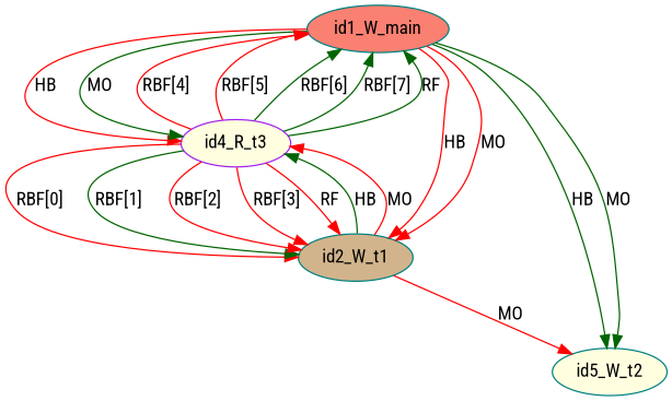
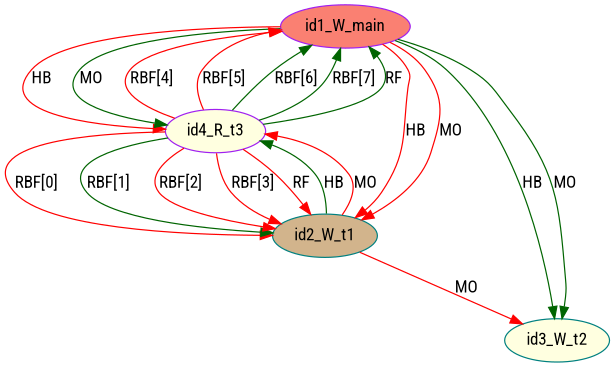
  digraph {
    fontname="Roboto Condensed"
    rankdir=TB
    node [color=purple fillcolor=lightyellow fontname="Roboto Condensed" style=filled]
    edge [color=red fontname="Roboto Condensed"]
-   id1_W_main [color=teal fillcolor=salmon]
+   id1_W_main [fillcolor=salmon]
    id4_R_t3
    id2_W_t1 [color=teal fillcolor=tan]
-   id3_W_t2 [color=teal label=id5_W_t2]
+   id3_W_t2 [color=teal]
    id1_W_main -> id4_R_t3 [label=HB]
    id1_W_main -> id4_R_t3 [color=darkgreen label=MO]
    id1_W_main -> id2_W_t1 [label=HB]
    id1_W_main -> id2_W_t1 [label=MO]
    id1_W_main -> id3_W_t2 [color=darkgreen label=HB]
    id1_W_main -> id3_W_t2 [color=darkgreen label=MO]
    id4_R_t3 -> id1_W_main [label="RBF[4]"]
    id4_R_t3 -> id1_W_main [label="RBF[5]"]
    id4_R_t3 -> id1_W_main [color=darkgreen label="RBF[6]"]
    id4_R_t3 -> id1_W_main [color=darkgreen label="RBF[7]"]
    id4_R_t3 -> id1_W_main [color=darkgreen label=RF]
    id4_R_t3 -> id2_W_t1 [label="RBF[0]"]
    id4_R_t3 -> id2_W_t1 [color=darkgreen label="RBF[1]"]
    id4_R_t3 -> id2_W_t1 [label="RBF[2]"]
    id4_R_t3 -> id2_W_t1 [label="RBF[3]"]
    id4_R_t3 -> id2_W_t1 [label=RF]
    id2_W_t1 -> id4_R_t3 [color=darkgreen label=HB]
    id2_W_t1 -> id4_R_t3 [label=MO]
    id2_W_t1 -> id3_W_t2 [label=MO]
  }
